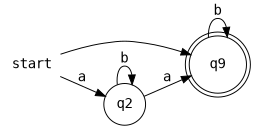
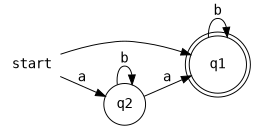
  digraph {
    fontname="DejaVu Sans Mono"
    rankdir=LR
    node [fontname="DejaVu Sans Mono"]
    edge [fontname="DejaVu Sans Mono"]
    start [shape=none]
-   q1 [shape=doublecircle label=q9]
+   q1 [shape=doublecircle]
    q2 [shape=circle]
    start -> q1
    start -> q2 [label=a]
    q1 -> q1 [label=b]
    q2 -> q1 [label=a]
    q2 -> q2 [label=b]
  }
